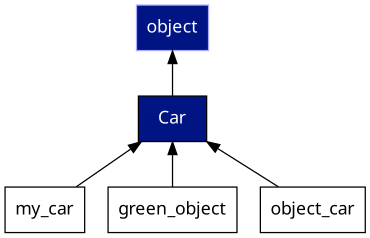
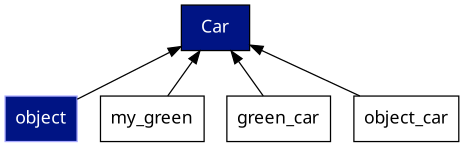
  digraph {
    node [fontname="Helvetica Neue" shape=box]
    edge [dir=back fontname="Helvetica Neue" fontsize=10]
    object [color="#aaaaff" fillcolor="#001484" fontcolor=white style=filled]
    n2 [color=black fillcolor="#001484" fontcolor=white label=Car style=filled]
-   my_car
-   green_car [label=green_object]
+   my_car [label=my_green]
+   green_car
    n5 [label=object_car]
-   object -> n2
+   n2 -> object
    n2 -> my_car
    n2 -> green_car
    n2 -> n5
  }
